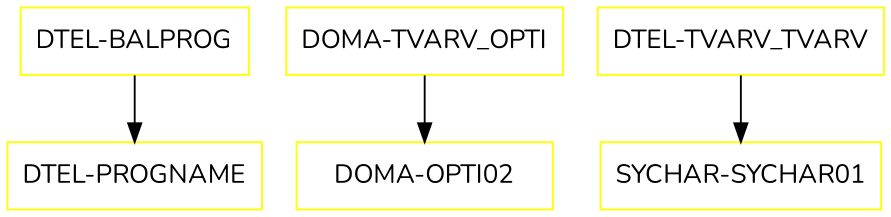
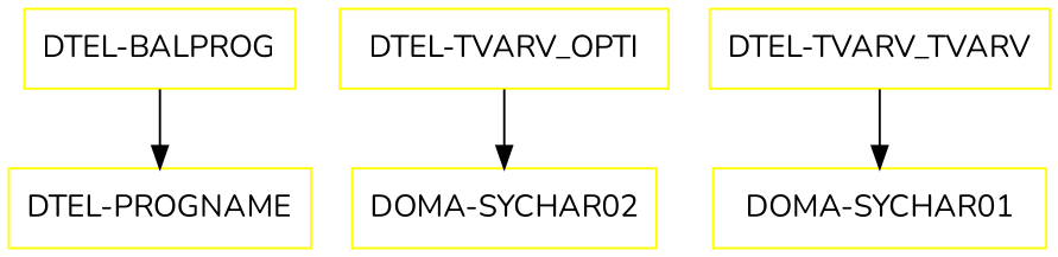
  digraph {
    fontname=Nunito
    node [color=yellow fontname=Nunito shape=box]
    edge [fontname=Nunito]
    n1 [label="DTEL-PROGNAME"]
    "DTEL-BALPROG"
-   "DTEL-TVARV_OPTI" [label="DOMA-TVARV_OPTI"]
-   "DOMA-SYCHAR02" [label="DOMA-OPTI02"]
+   "DTEL-TVARV_OPTI"
+   "DOMA-SYCHAR02"
    n5 [label="DTEL-TVARV_TVARV"]
-   "DOMA-SYCHAR01" [label="SYCHAR-SYCHAR01"]
+   "DOMA-SYCHAR01"
    "DTEL-BALPROG" -> n1
    "DTEL-TVARV_OPTI" -> "DOMA-SYCHAR02"
    n5 -> "DOMA-SYCHAR01"
  }
